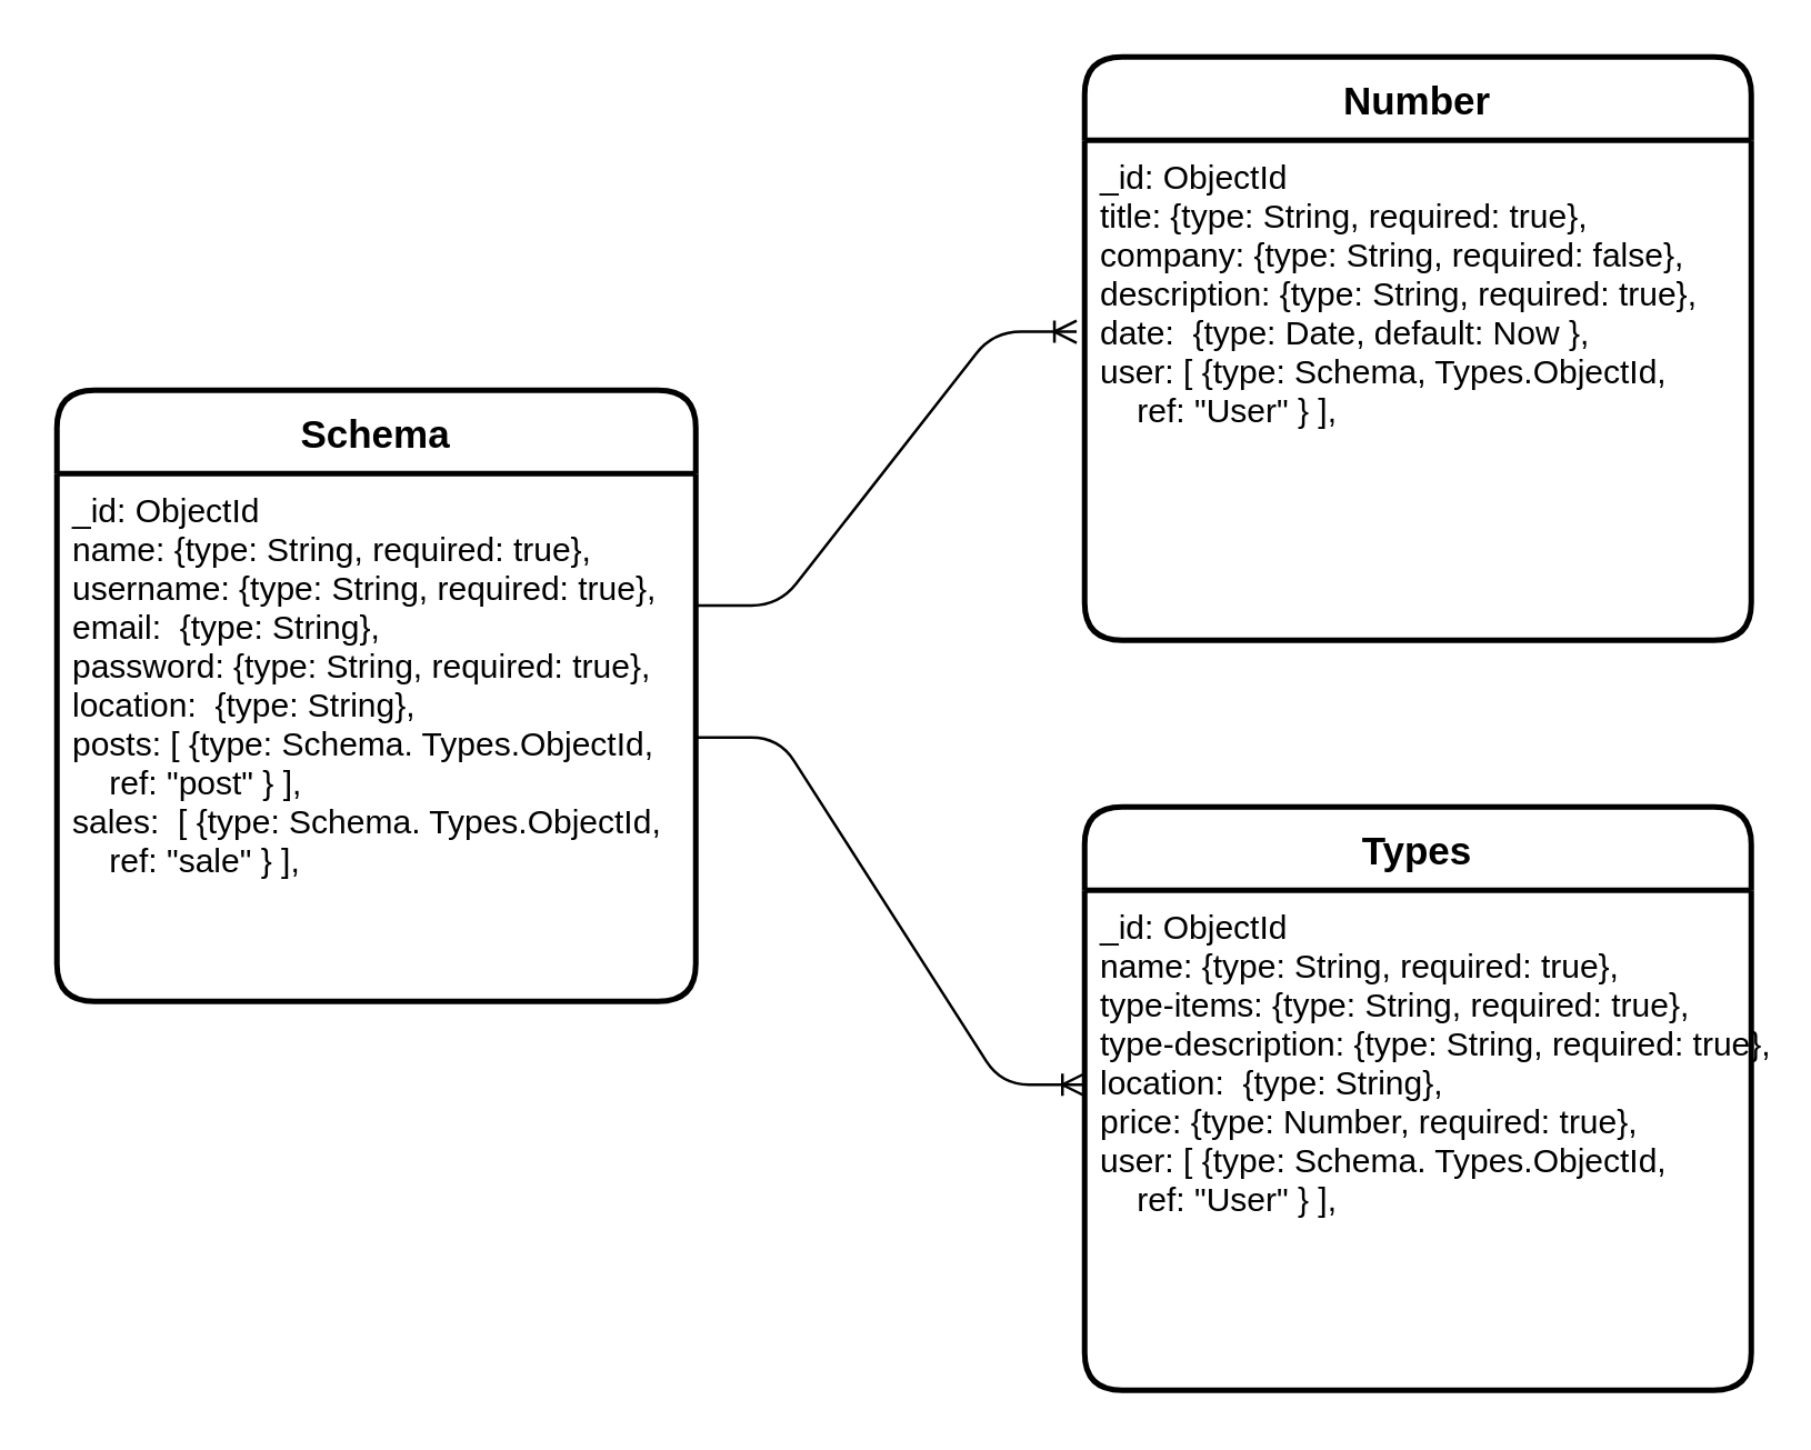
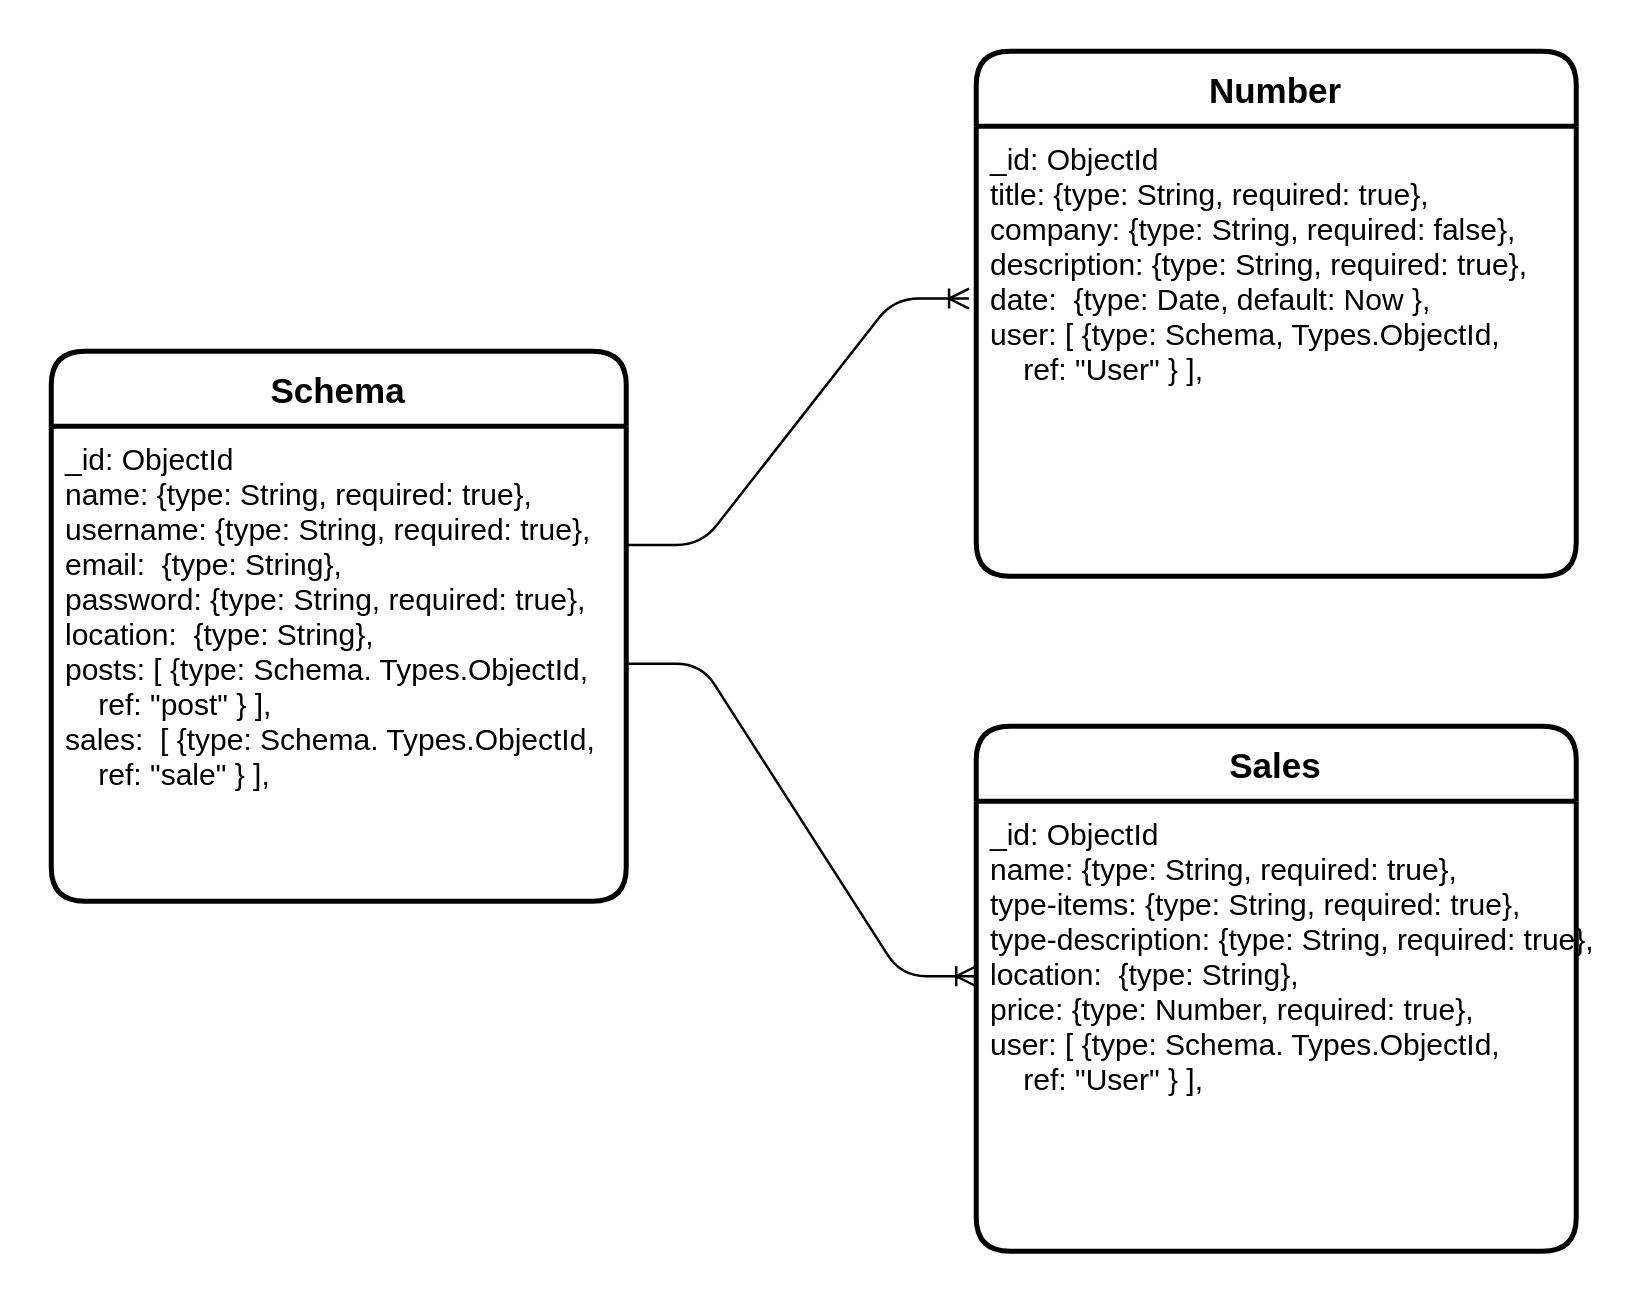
  <mxCell id="0" />
  <mxCell id="1" parent="0" />
- <mxCell id="2" value="Types" style="swimlane;childLayout=stackLayout;horizontal=1;startSize=30;horizontalStack=0;rounded=1;fontSize=14;fontStyle=1;strokeWidth=2;resizeParent=0;resizeLast=1;shadow=0;dashed=0;align=center;labelBackgroundColor=none;" vertex="1" parent="1"><mxGeometry x="390" y="290" width="240" height="210" as="geometry" /></mxCell>
+ <mxCell id="2" value="Sales" style="swimlane;childLayout=stackLayout;horizontal=1;startSize=30;horizontalStack=0;rounded=1;fontSize=14;fontStyle=1;strokeWidth=2;resizeParent=0;resizeLast=1;shadow=0;dashed=0;align=center;labelBackgroundColor=none;" vertex="1" parent="1"><mxGeometry x="390" y="290" width="240" height="210" as="geometry" /></mxCell>
  <mxCell id="3" value="_id: ObjectId&#10;name: {type: String, required: true},&#10;type-items: {type: String, required: true},&#10;type-description: {type: String, required: true},&#10;location:  {type: String},&#10;price: {type: Number, required: true},&#10;user: [ {type: Schema. Types.ObjectId,&#10;    ref: &quot;User&quot; } ]," style="align=left;strokeColor=none;fillColor=none;spacingLeft=4;fontSize=12;verticalAlign=top;resizable=0;rotatable=0;part=1;rounded=1;" vertex="1" parent="2"><mxGeometry y="30" width="240" height="180" as="geometry" /></mxCell>
  <mxCell id="4" value="Schema" style="swimlane;childLayout=stackLayout;horizontal=1;startSize=30;horizontalStack=0;rounded=1;fontSize=14;fontStyle=1;strokeWidth=2;resizeParent=0;resizeLast=1;shadow=0;dashed=0;align=center;" vertex="1" parent="1"><mxGeometry x="20" y="140" width="230" height="220" as="geometry" /></mxCell>
  <mxCell id="5" value="_id: ObjectId&#10;name: {type: String, required: true},&#10;username: {type: String, required: true},&#10;email:  {type: String},&#10;password: {type: String, required: true},&#10;location:  {type: String},&#10;posts: [ {type: Schema. Types.ObjectId, &#10;    ref: &quot;post&quot; } ],&#10;sales:  [ {type: Schema. Types.ObjectId,&#10;    ref: &quot;sale&quot; } ],&#10;" style="align=left;strokeColor=none;fillColor=none;spacingLeft=4;fontSize=12;verticalAlign=top;resizable=0;rotatable=0;part=1;rounded=1;" vertex="1" parent="4"><mxGeometry y="30" width="230" height="190" as="geometry" /></mxCell>
  <mxCell id="6" value="" style="edgeStyle=entityRelationEdgeStyle;fontSize=12;html=1;endArrow=ERoneToMany;rounded=1;entryX=-0.012;entryY=0.383;entryDx=0;entryDy=0;exitX=1;exitY=0.25;exitDx=0;exitDy=0;entryPerimeter=0;" edge="1" parent="1" source="5" target="9"><mxGeometry width="100" height="100" relative="1" as="geometry"><mxPoint x="190" y="270" as="sourcePoint" /><mxPoint x="380" y="120" as="targetPoint" /></mxGeometry></mxCell>
  <mxCell id="7" value="" style="edgeStyle=entityRelationEdgeStyle;fontSize=12;html=1;endArrow=ERoneToMany;rounded=1;exitX=1;exitY=0.5;exitDx=0;exitDy=0;" edge="1" parent="1" source="5"><mxGeometry width="100" height="100" relative="1" as="geometry"><mxPoint x="90" y="360" as="sourcePoint" /><mxPoint x="390" y="390" as="targetPoint" /></mxGeometry></mxCell>
  <mxCell id="8" value="Number" style="swimlane;childLayout=stackLayout;horizontal=1;startSize=30;horizontalStack=0;rounded=1;fontSize=14;fontStyle=1;strokeWidth=2;resizeParent=0;resizeLast=1;shadow=0;dashed=0;align=center;" vertex="1" parent="1"><mxGeometry x="390" y="20" width="240" height="210" as="geometry" /></mxCell>
  <mxCell id="9" value="_id: ObjectId&#10;title: {type: String, required: true},&#10;company: {type: String, required: false},&#10;description: {type: String, required: true},&#10;date:  {type: Date, default: Now },&#10;user: [ {type: Schema, Types.ObjectId, &#10;    ref: &quot;User&quot; } ],&#10;" style="align=left;strokeColor=none;fillColor=none;spacingLeft=4;fontSize=12;verticalAlign=top;resizable=0;rotatable=0;part=1;rounded=1;" vertex="1" parent="8"><mxGeometry y="30" width="240" height="180" as="geometry" /></mxCell>
